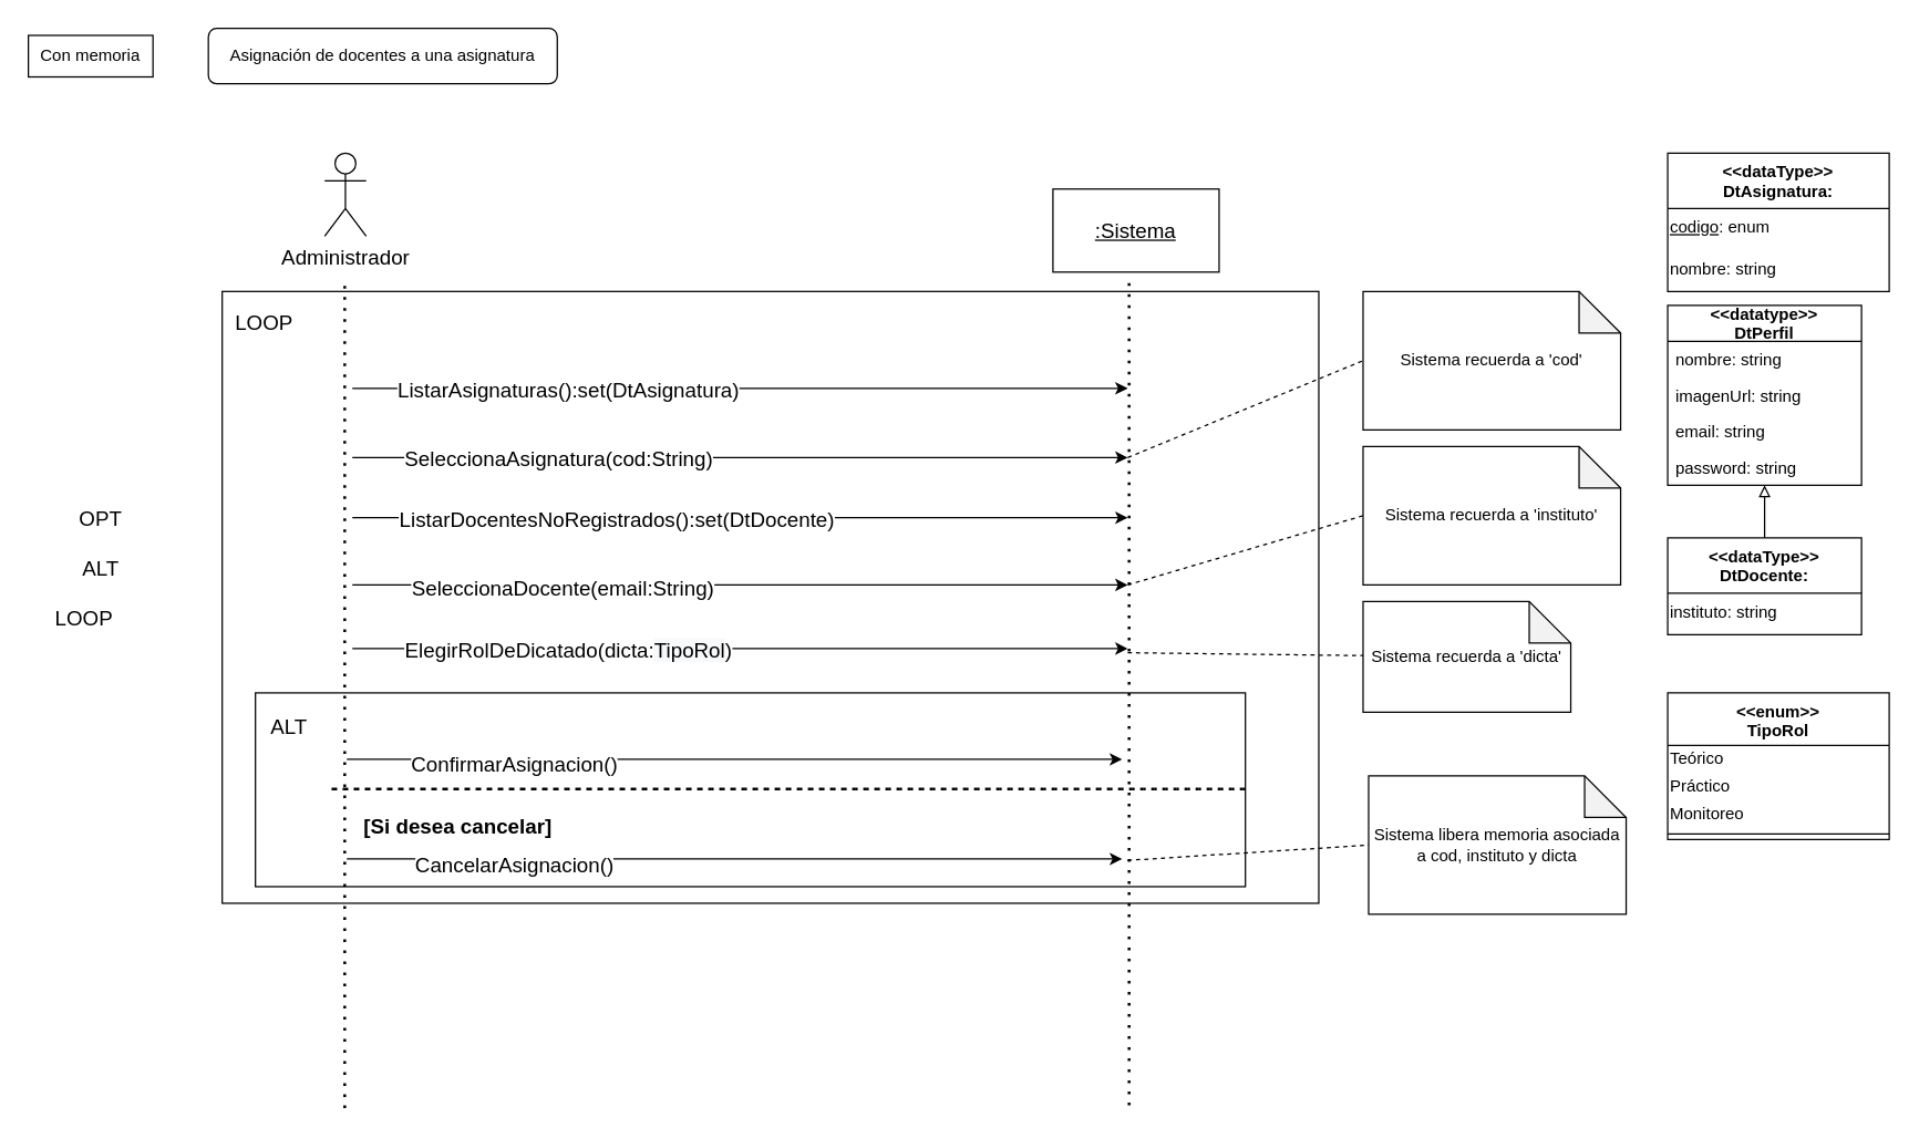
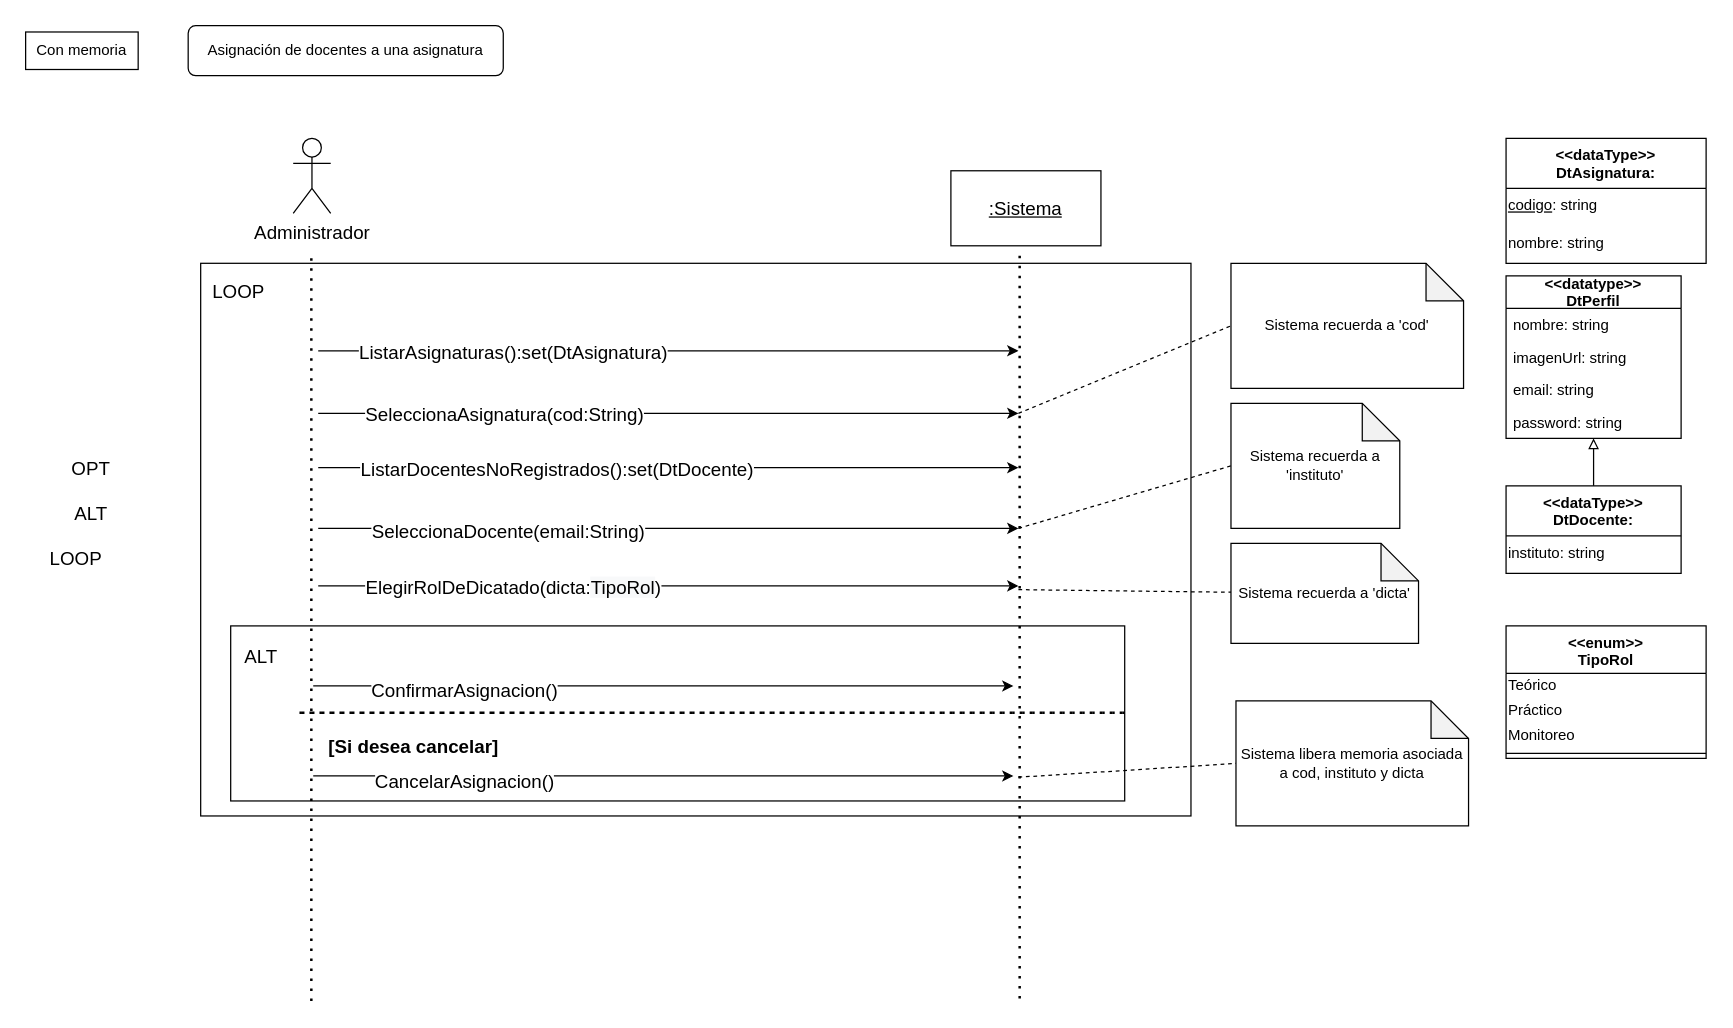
  <mxCell id="0" />
  <mxCell id="1" parent="0" />
  <mxCell id="2" value="" style="rounded=0;whiteSpace=wrap;html=1;sketch=0;fillColor=none;fontSize=15;" parent="1" vertex="1"><mxGeometry x="160" y="210" width="792" height="442" as="geometry" /></mxCell>
  <mxCell id="3" value="" style="endArrow=none;dashed=1;html=1;dashPattern=1 3;strokeWidth=2;" parent="1" edge="1"><mxGeometry width="50" height="50" relative="1" as="geometry"><mxPoint x="248.5" y="800" as="sourcePoint" /><mxPoint x="248.5" y="200" as="targetPoint" /></mxGeometry></mxCell>
  <mxCell id="4" value="&lt;font style=&quot;font-size: 15px&quot;&gt;Administrador&lt;/font&gt;" style="shape=umlActor;verticalLabelPosition=bottom;verticalAlign=top;html=1;outlineConnect=0;" parent="1" vertex="1"><mxGeometry x="234" y="110" width="30" height="60" as="geometry" /></mxCell>
  <mxCell id="5" value="ALT" style="text;html=1;align=center;verticalAlign=middle;resizable=0;points=[];autosize=1;fontSize=15;" parent="1" vertex="1"><mxGeometry x="48" y="398" width="48" height="24" as="geometry" /></mxCell>
  <mxCell id="6" value="OPT" style="text;html=1;align=center;verticalAlign=middle;resizable=0;points=[];autosize=1;fontSize=15;" parent="1" vertex="1"><mxGeometry x="48" y="362" width="48" height="24" as="geometry" /></mxCell>
  <mxCell id="7" value="LOOP" style="text;html=1;align=center;verticalAlign=middle;resizable=0;points=[];autosize=1;fontSize=15;" parent="1" vertex="1"><mxGeometry x="30" y="434" width="60" height="24" as="geometry" /></mxCell>
  <mxCell id="8" value="" style="endArrow=none;dashed=1;html=1;dashPattern=1 3;strokeWidth=2;" parent="1" edge="1"><mxGeometry width="50" height="50" relative="1" as="geometry"><mxPoint x="815" y="798" as="sourcePoint" /><mxPoint x="815" y="198" as="targetPoint" /></mxGeometry></mxCell>
  <mxCell id="9" value="&lt;u&gt;:Sistema&lt;/u&gt;" style="rounded=0;whiteSpace=wrap;html=1;sketch=0;fillColor=none;fontSize=15;" parent="1" vertex="1"><mxGeometry x="760" y="136" width="120" height="60" as="geometry" /></mxCell>
  <mxCell id="10" value="" style="endArrow=classic;html=1;" parent="1" edge="1"><mxGeometry width="50" height="50" relative="1" as="geometry"><mxPoint x="254" y="280" as="sourcePoint" /><mxPoint x="814" y="280" as="targetPoint" /></mxGeometry></mxCell>
  <mxCell id="11" value="ListarAsignaturas():set(DtAsignatura)" style="edgeLabel;html=1;align=center;verticalAlign=middle;resizable=0;points=[];fontSize=15;" parent="10" vertex="1" connectable="0"><mxGeometry x="-0.55" y="2" relative="1" as="geometry"><mxPoint x="29" y="2" as="offset" /></mxGeometry></mxCell>
  <mxCell id="12" value="&lt;&lt;dataType&gt;&gt;&#10;DtAsignatura:" style="swimlane;fontStyle=1;align=center;verticalAlign=top;childLayout=stackLayout;horizontal=1;startSize=40;horizontalStack=0;resizeParent=1;resizeParentMax=0;resizeLast=0;collapsible=1;marginBottom=0;" parent="1" vertex="1"><mxGeometry x="1204" y="110" width="160" height="100" as="geometry"><mxRectangle x="830" y="410" width="100" height="26" as="alternateBounds" /></mxGeometry></mxCell>
- <mxCell id="13" value="&lt;u style=&quot;font-family: &amp;#34;helvetica&amp;#34; ; font-size: 12px ; font-style: normal ; font-weight: 400 ; letter-spacing: normal ; text-align: center ; text-indent: 0px ; text-transform: none ; word-spacing: 0px&quot;&gt;codigo&lt;/u&gt;&lt;span style=&quot;font-family: &amp;#34;helvetica&amp;#34; ; font-size: 12px ; font-style: normal ; font-weight: 400 ; letter-spacing: normal ; text-align: center ; text-indent: 0px ; text-transform: none ; word-spacing: 0px ; display: inline ; float: none&quot;&gt;: enum&lt;/span&gt;" style="text;whiteSpace=wrap;html=1;" parent="12" vertex="1"><mxGeometry y="40" width="160" height="30" as="geometry" /></mxCell>
+ <mxCell id="13" value="&lt;u style=&quot;font-family: &amp;#34;helvetica&amp;#34; ; font-size: 12px ; font-style: normal ; font-weight: 400 ; letter-spacing: normal ; text-align: center ; text-indent: 0px ; text-transform: none ; word-spacing: 0px&quot;&gt;codigo&lt;/u&gt;&lt;span style=&quot;font-family: &amp;#34;helvetica&amp;#34; ; font-size: 12px ; font-style: normal ; font-weight: 400 ; letter-spacing: normal ; text-align: center ; text-indent: 0px ; text-transform: none ; word-spacing: 0px ; display: inline ; float: none&quot;&gt;: string&lt;/span&gt;" style="text;whiteSpace=wrap;html=1;" parent="12" vertex="1"><mxGeometry y="40" width="160" height="30" as="geometry" /></mxCell>
  <mxCell id="14" value="&lt;span style=&quot;font-family: &amp;#34;helvetica&amp;#34; ; font-size: 12px ; font-style: normal ; font-weight: 400 ; letter-spacing: normal ; text-align: center ; text-indent: 0px ; text-transform: none ; word-spacing: 0px ; display: inline ; float: none&quot;&gt;nombre: string&lt;/span&gt;" style="text;whiteSpace=wrap;html=1;" parent="12" vertex="1"><mxGeometry y="70" width="160" height="30" as="geometry" /></mxCell>
  <mxCell id="15" value="" style="endArrow=classic;html=1;" parent="1" edge="1"><mxGeometry width="50" height="50" relative="1" as="geometry"><mxPoint x="254" y="330" as="sourcePoint" /><mxPoint x="814" y="330" as="targetPoint" /></mxGeometry></mxCell>
  <mxCell id="16" value="SeleccionaAsignatura(cod:String)" style="edgeLabel;html=1;align=center;verticalAlign=middle;resizable=0;points=[];fontSize=15;" parent="15" vertex="1" connectable="0"><mxGeometry x="-0.818" y="-3" relative="1" as="geometry"><mxPoint x="97" y="-3" as="offset" /></mxGeometry></mxCell>
  <mxCell id="17" value="" style="endArrow=classic;html=1;" parent="1" edge="1"><mxGeometry width="50" height="50" relative="1" as="geometry"><mxPoint x="254" y="373.5" as="sourcePoint" /><mxPoint x="814" y="373.5" as="targetPoint" /></mxGeometry></mxCell>
  <mxCell id="18" value="ListarDocentesNoRegistrados():set(DtDocente)" style="edgeLabel;html=1;align=center;verticalAlign=middle;resizable=0;points=[];fontSize=15;" parent="17" vertex="1" connectable="0"><mxGeometry x="-0.55" y="2" relative="1" as="geometry"><mxPoint x="64" y="3" as="offset" /></mxGeometry></mxCell>
  <mxCell id="19" value="&lt;&lt;dataType&gt;&gt;&#10;DtDocente:" style="swimlane;fontStyle=1;align=center;verticalAlign=top;childLayout=stackLayout;horizontal=1;startSize=40;horizontalStack=0;resizeParent=1;resizeParentMax=0;resizeLast=0;collapsible=1;marginBottom=0;" parent="1" vertex="1"><mxGeometry x="1204" y="388" width="140" height="70" as="geometry"><mxRectangle x="400" y="190" width="80" height="26" as="alternateBounds" /></mxGeometry></mxCell>
  <mxCell id="20" value="&lt;div style=&quot;text-align: center&quot;&gt;&lt;font face=&quot;helvetica&quot;&gt;instituto: string&lt;/font&gt;&lt;/div&gt;" style="text;whiteSpace=wrap;html=1;" parent="19" vertex="1"><mxGeometry y="40" width="140" height="30" as="geometry" /></mxCell>
  <mxCell id="21" value="" style="endArrow=classic;html=1;" parent="1" edge="1"><mxGeometry width="50" height="50" relative="1" as="geometry"><mxPoint x="254" y="422" as="sourcePoint" /><mxPoint x="814" y="422" as="targetPoint" /></mxGeometry></mxCell>
  <mxCell id="22" value="SeleccionaDocente(email:String)" style="edgeLabel;html=1;align=center;verticalAlign=middle;resizable=0;points=[];fontSize=15;" parent="21" vertex="1" connectable="0"><mxGeometry x="-0.818" y="-3" relative="1" as="geometry"><mxPoint x="100" y="-2" as="offset" /></mxGeometry></mxCell>
  <mxCell id="23" value="&lt;&lt;enum&gt;&gt;&#10;TipoRol" style="swimlane;fontStyle=1;align=center;verticalAlign=top;childLayout=stackLayout;horizontal=1;startSize=38;horizontalStack=0;resizeParent=1;resizeParentMax=0;resizeLast=0;collapsible=1;marginBottom=0;fontSize=12;" parent="1" vertex="1"><mxGeometry x="1204" y="500" width="160" height="106" as="geometry" /></mxCell>
  <mxCell id="24" value="Teórico" style="text;html=1;align=left;verticalAlign=middle;resizable=0;points=[];autosize=1;fontSize=12;" parent="23" vertex="1"><mxGeometry y="38" width="160" height="20" as="geometry" /></mxCell>
  <mxCell id="25" value="Práctico" style="text;html=1;align=left;verticalAlign=middle;resizable=0;points=[];autosize=1;fontSize=12;" parent="23" vertex="1"><mxGeometry y="58" width="160" height="20" as="geometry" /></mxCell>
  <mxCell id="26" value="Monitoreo" style="text;html=1;align=left;verticalAlign=middle;resizable=0;points=[];autosize=1;fontSize=12;" parent="23" vertex="1"><mxGeometry y="78" width="160" height="20" as="geometry" /></mxCell>
  <mxCell id="27" value="" style="line;strokeWidth=1;fillColor=none;align=left;verticalAlign=middle;spacingTop=-1;spacingLeft=3;spacingRight=3;rotatable=0;labelPosition=right;points=[];portConstraint=eastwest;" parent="23" vertex="1"><mxGeometry y="98" width="160" height="8" as="geometry" /></mxCell>
  <mxCell id="28" value="" style="endArrow=classic;html=1;" parent="1" edge="1"><mxGeometry width="50" height="50" relative="1" as="geometry"><mxPoint x="254" y="468" as="sourcePoint" /><mxPoint x="814" y="468" as="targetPoint" /></mxGeometry></mxCell>
  <mxCell id="29" value="ElegirRolDeDicatado(dicta:&lt;span style=&quot;background-color: rgb(248 , 249 , 250)&quot;&gt;&lt;font style=&quot;font-size: 15px&quot;&gt;TipoRol&lt;/font&gt;&lt;/span&gt;)" style="edgeLabel;html=1;align=center;verticalAlign=middle;resizable=0;points=[];fontSize=15;" parent="28" vertex="1" connectable="0"><mxGeometry x="-0.55" y="2" relative="1" as="geometry"><mxPoint x="29" y="2" as="offset" /></mxGeometry></mxCell>
  <mxCell id="30" value="" style="rounded=0;whiteSpace=wrap;html=1;fillColor=none;" parent="1" vertex="1"><mxGeometry x="184" y="500" width="715" height="140" as="geometry" /></mxCell>
  <mxCell id="31" value="" style="endArrow=classic;html=1;" parent="1" edge="1"><mxGeometry width="50" height="50" relative="1" as="geometry"><mxPoint x="250" y="548" as="sourcePoint" /><mxPoint x="810" y="548" as="targetPoint" /></mxGeometry></mxCell>
  <mxCell id="32" value="ConfirmarAsignacion()" style="edgeLabel;html=1;align=center;verticalAlign=middle;resizable=0;points=[];fontSize=15;" parent="31" vertex="1" connectable="0"><mxGeometry x="-0.468" y="-2" relative="1" as="geometry"><mxPoint x="-29" as="offset" /></mxGeometry></mxCell>
  <mxCell id="33" value="" style="endArrow=none;dashed=1;html=1;dashPattern=1 3;strokeWidth=2;fontSize=15;entryX=1;entryY=0.5;entryDx=0;entryDy=0;" parent="1" edge="1"><mxGeometry width="50" height="50" relative="1" as="geometry"><mxPoint x="241" y="569.5" as="sourcePoint" /><mxPoint x="901" y="569.5" as="targetPoint" /></mxGeometry></mxCell>
  <mxCell id="34" value="ALT" style="text;html=1;align=center;verticalAlign=middle;resizable=0;points=[];autosize=1;fontSize=15;" parent="1" vertex="1"><mxGeometry x="184" y="512" width="48" height="24" as="geometry" /></mxCell>
  <mxCell id="35" value="" style="endArrow=classic;html=1;" parent="1" edge="1"><mxGeometry width="50" height="50" relative="1" as="geometry"><mxPoint x="250" y="620" as="sourcePoint" /><mxPoint x="810" y="620" as="targetPoint" /></mxGeometry></mxCell>
  <mxCell id="36" value="CancelarAsignacion()" style="edgeLabel;html=1;align=center;verticalAlign=middle;resizable=0;points=[];fontSize=15;" parent="35" vertex="1" connectable="0"><mxGeometry x="-0.457" y="-3" relative="1" as="geometry"><mxPoint x="-32" as="offset" /></mxGeometry></mxCell>
  <mxCell id="37" value="&lt;b&gt;[Si desea cancelar]&lt;/b&gt;" style="text;html=1;align=center;verticalAlign=middle;resizable=0;points=[];autosize=1;fontSize=15;" parent="1" vertex="1"><mxGeometry x="255" y="586" width="150" height="20" as="geometry" /></mxCell>
  <mxCell id="38" value="" style="endArrow=none;dashed=1;html=1;dashPattern=1 3;strokeWidth=2;fontSize=15;entryX=1;entryY=0.5;entryDx=0;entryDy=0;" parent="1" edge="1"><mxGeometry width="50" height="50" relative="1" as="geometry"><mxPoint x="239" y="569.5" as="sourcePoint" /><mxPoint x="899" y="569.5" as="targetPoint" /></mxGeometry></mxCell>
  <mxCell id="39" value="LOOP" style="text;html=1;align=center;verticalAlign=middle;resizable=0;points=[];autosize=1;fontSize=15;" parent="1" vertex="1"><mxGeometry x="160" y="220" width="60" height="24" as="geometry" /></mxCell>
  <mxCell id="40" value="Sistema recuerda a 'cod'" style="shape=note;whiteSpace=wrap;html=1;backgroundOutline=1;darkOpacity=0.05;" parent="1" vertex="1"><mxGeometry x="984" y="210" width="186" height="100" as="geometry" /></mxCell>
  <mxCell id="41" value="" style="endArrow=none;dashed=1;html=1;entryX=0;entryY=0.5;entryDx=0;entryDy=0;entryPerimeter=0;" parent="1" target="40" edge="1"><mxGeometry width="50" height="50" relative="1" as="geometry"><mxPoint x="814" y="330" as="sourcePoint" /><mxPoint x="864" y="280" as="targetPoint" /></mxGeometry></mxCell>
- <mxCell id="42" value="Sistema recuerda a 'instituto'" style="shape=note;whiteSpace=wrap;html=1;backgroundOutline=1;darkOpacity=0.05;" parent="1" vertex="1"><mxGeometry x="984" y="322" width="186" height="100" as="geometry" /></mxCell>
+ <mxCell id="42" value="Sistema recuerda a 'instituto'" style="shape=note;whiteSpace=wrap;html=1;backgroundOutline=1;darkOpacity=0.05;" parent="1" vertex="1"><mxGeometry x="984" y="322" width="135" height="100" as="geometry" /></mxCell>
  <mxCell id="43" value="Sistema recuerda a 'dicta'" style="shape=note;whiteSpace=wrap;html=1;backgroundOutline=1;darkOpacity=0.05;" parent="1" vertex="1"><mxGeometry x="984" y="434" width="150" height="80" as="geometry" /></mxCell>
  <mxCell id="44" value="" style="endArrow=none;dashed=1;html=1;" parent="1" target="43" edge="1"><mxGeometry width="50" height="50" relative="1" as="geometry"><mxPoint x="814" y="471" as="sourcePoint" /><mxPoint x="864" y="421" as="targetPoint" /></mxGeometry></mxCell>
  <mxCell id="45" value="" style="endArrow=none;dashed=1;html=1;entryX=0;entryY=0.5;entryDx=0;entryDy=0;entryPerimeter=0;" parent="1" target="42" edge="1"><mxGeometry width="50" height="50" relative="1" as="geometry"><mxPoint x="814" y="422" as="sourcePoint" /><mxPoint x="864" y="372" as="targetPoint" /></mxGeometry></mxCell>
  <mxCell id="46" value="Sistema libera memoria asociada a cod, instituto y dicta" style="shape=note;whiteSpace=wrap;html=1;backgroundOutline=1;darkOpacity=0.05;" parent="1" vertex="1"><mxGeometry x="988" y="560" width="186" height="100" as="geometry" /></mxCell>
  <mxCell id="47" value="" style="endArrow=none;dashed=1;html=1;entryX=0;entryY=0.5;entryDx=0;entryDy=0;entryPerimeter=0;" parent="1" target="46" edge="1"><mxGeometry width="50" height="50" relative="1" as="geometry"><mxPoint x="814" y="621" as="sourcePoint" /><mxPoint x="864" y="571" as="targetPoint" /></mxGeometry></mxCell>
  <mxCell id="48" value="Asignación de docentes a una asignatura" style="whiteSpace=wrap;html=1;rounded=1;" vertex="1" parent="1"><mxGeometry x="150" y="20" width="252" height="40" as="geometry" /></mxCell>
  <mxCell id="49" value="Con memoria" style="rounded=0;whiteSpace=wrap;html=1;" vertex="1" parent="1"><mxGeometry x="20" y="25" width="90" height="30" as="geometry" /></mxCell>
  <mxCell id="50" style="edgeStyle=orthogonalEdgeStyle;rounded=0;orthogonalLoop=1;jettySize=auto;html=1;entryX=0.5;entryY=0;entryDx=0;entryDy=0;endArrow=none;endFill=0;startArrow=block;startFill=0;" edge="1" parent="1" source="51" target="19"><mxGeometry relative="1" as="geometry" /></mxCell>
  <mxCell id="51" value="&lt;&lt;datatype&gt;&gt;&#10;DtPerfil" style="swimlane;fontStyle=1;childLayout=stackLayout;horizontal=1;startSize=26;fillColor=none;horizontalStack=0;resizeParent=1;resizeParentMax=0;resizeLast=0;collapsible=1;marginBottom=0;" vertex="1" parent="1"><mxGeometry x="1204" y="220" width="140" height="130" as="geometry" /></mxCell>
  <mxCell id="52" value="nombre: string" style="text;strokeColor=none;fillColor=none;align=left;verticalAlign=top;spacingLeft=4;spacingRight=4;overflow=hidden;rotatable=0;points=[[0,0.5],[1,0.5]];portConstraint=eastwest;" vertex="1" parent="51"><mxGeometry y="26" width="140" height="26" as="geometry" /></mxCell>
  <mxCell id="53" value="imagenUrl: string" style="text;strokeColor=none;fillColor=none;align=left;verticalAlign=top;spacingLeft=4;spacingRight=4;overflow=hidden;rotatable=0;points=[[0,0.5],[1,0.5]];portConstraint=eastwest;" vertex="1" parent="51"><mxGeometry y="52" width="140" height="26" as="geometry" /></mxCell>
  <mxCell id="54" value="email: string" style="text;strokeColor=none;fillColor=none;align=left;verticalAlign=top;spacingLeft=4;spacingRight=4;overflow=hidden;rotatable=0;points=[[0,0.5],[1,0.5]];portConstraint=eastwest;" vertex="1" parent="51"><mxGeometry y="78" width="140" height="26" as="geometry" /></mxCell>
  <mxCell id="55" value="password: string" style="text;strokeColor=none;fillColor=none;align=left;verticalAlign=top;spacingLeft=4;spacingRight=4;overflow=hidden;rotatable=0;points=[[0,0.5],[1,0.5]];portConstraint=eastwest;" vertex="1" parent="51"><mxGeometry y="104" width="140" height="26" as="geometry" /></mxCell>
